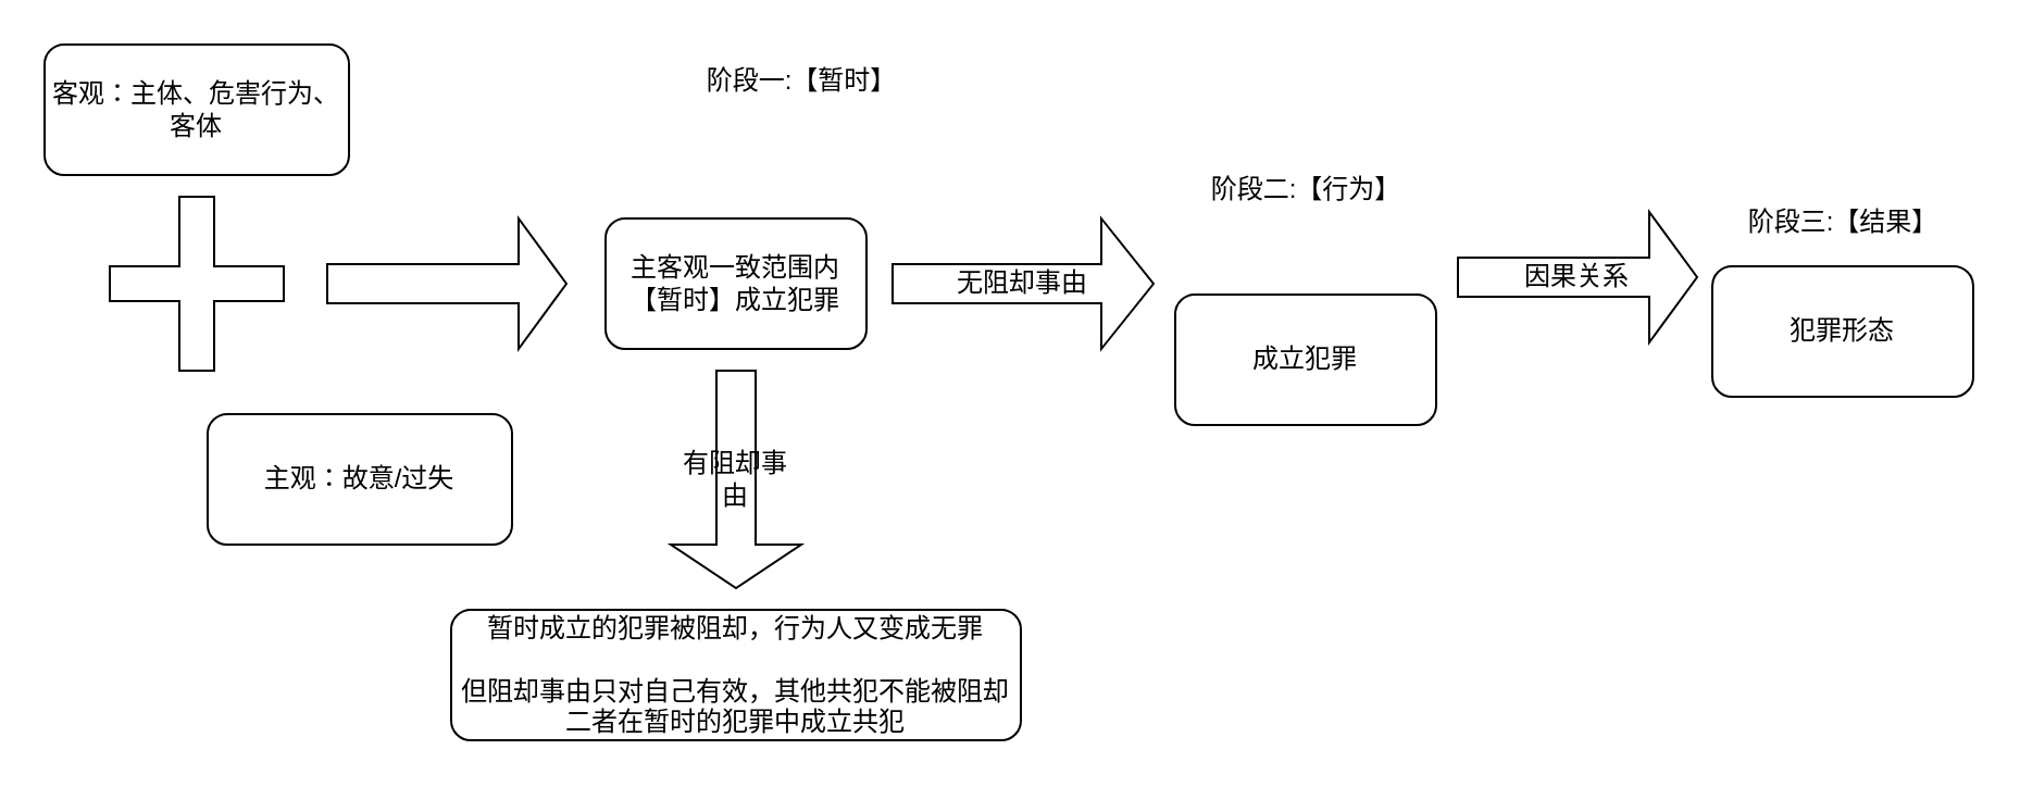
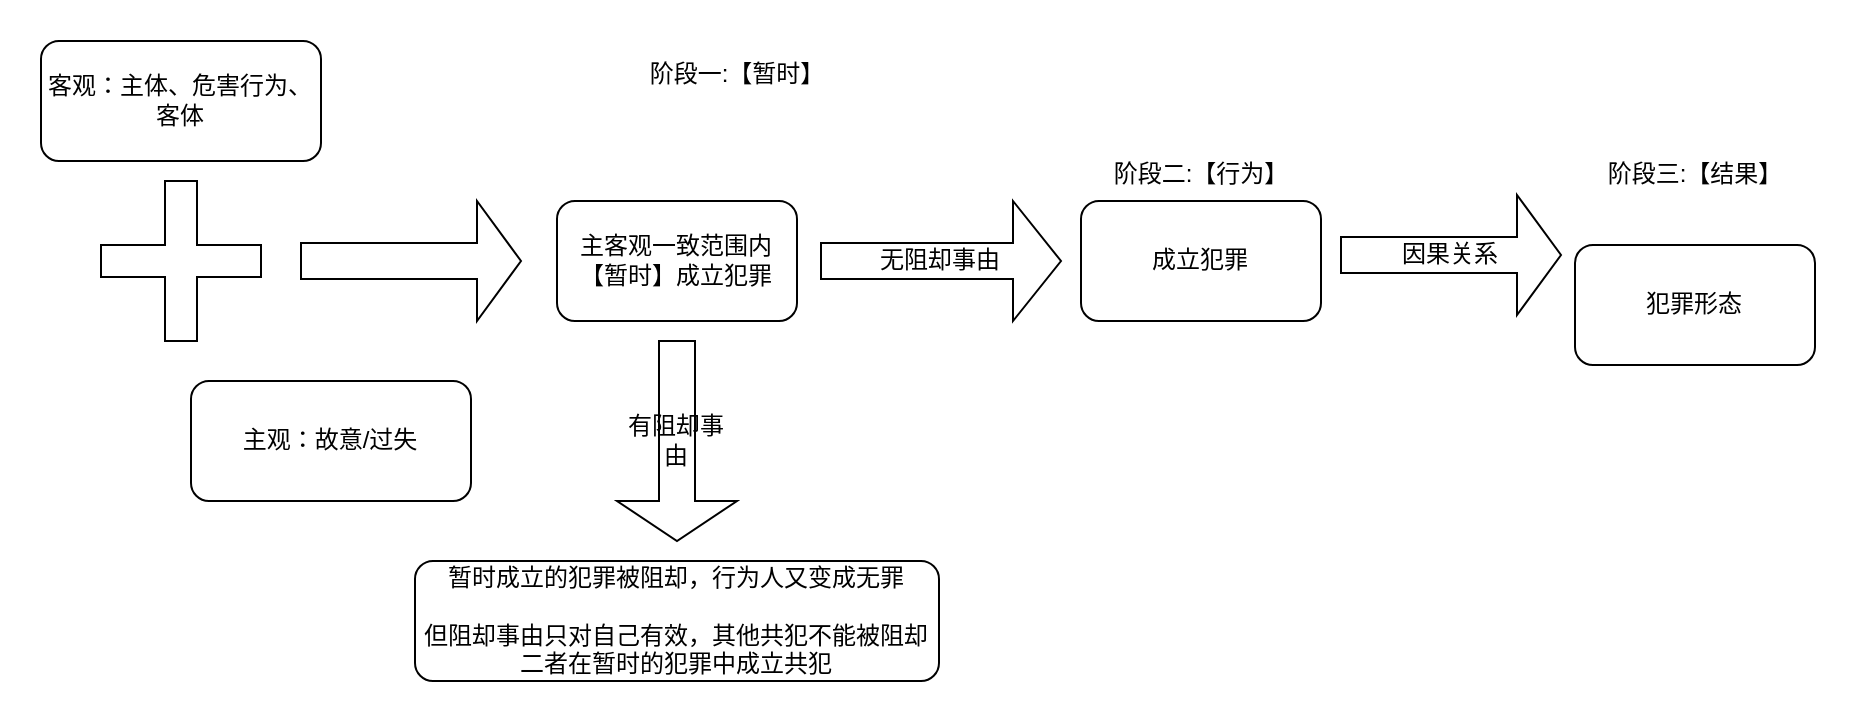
  <mxCell id="0" />
  <mxCell id="1" parent="0" />
  <mxCell id="2" value="客观：主体、危害行为、客体" style="rounded=1;whiteSpace=wrap;html=1;" vertex="1" parent="1"><mxGeometry x="20" y="20" width="140" height="60" as="geometry" /></mxCell>
  <mxCell id="3" value="主观：故意/过失" style="rounded=1;whiteSpace=wrap;html=1;" vertex="1" parent="1"><mxGeometry x="95" y="190" width="140" height="60" as="geometry" /></mxCell>
  <mxCell id="4" value="" style="shape=cross;whiteSpace=wrap;html=1;" vertex="1" parent="1"><mxGeometry x="50" y="90" width="80" height="80" as="geometry" /></mxCell>
  <mxCell id="5" value="" style="shape=singleArrow;whiteSpace=wrap;html=1;" vertex="1" parent="1"><mxGeometry x="150" y="100" width="110" height="60" as="geometry" /></mxCell>
  <mxCell id="6" value="主客观一致范围内【暂时】成立犯罪" style="rounded=1;whiteSpace=wrap;html=1;" vertex="1" parent="1"><mxGeometry x="278" y="100" width="120" height="60" as="geometry" /></mxCell>
  <mxCell id="7" value="阶段一:【暂时】" style="text;html=1;align=center;verticalAlign=middle;resizable=0;points=[];autosize=1;" vertex="1" parent="1"><mxGeometry x="318" y="27" width="100" height="20" as="geometry" /></mxCell>
  <mxCell id="8" value="无阻却事由" style="shape=singleArrow;whiteSpace=wrap;html=1;" vertex="1" parent="1"><mxGeometry x="410" y="100" width="120" height="60" as="geometry" /></mxCell>
  <mxCell id="9" value="有阻却事由" style="shape=singleArrow;direction=south;whiteSpace=wrap;html=1;" vertex="1" parent="1"><mxGeometry x="308" y="170" width="60" height="100" as="geometry" /></mxCell>
  <mxCell id="10" value="暂时成立的犯罪被阻却，行为人又变成无罪&lt;br&gt;&lt;br&gt;但阻却事由只对自己有效，其他共犯不能被阻却&lt;br&gt;二者在暂时的犯罪中成立共犯" style="rounded=1;whiteSpace=wrap;html=1;" vertex="1" parent="1"><mxGeometry x="207" y="280" width="262" height="60" as="geometry" /></mxCell>
- <mxCell id="11" value="成立犯罪" style="rounded=1;whiteSpace=wrap;html=1;" vertex="1" parent="1"><mxGeometry x="540" y="135" width="120" height="60" as="geometry" /></mxCell>
+ <mxCell id="11" value="成立犯罪" style="rounded=1;whiteSpace=wrap;html=1;" vertex="1" parent="1"><mxGeometry x="540" y="100" width="120" height="60" as="geometry" /></mxCell>
  <mxCell id="12" value="阶段二:【行为】" style="text;html=1;align=center;verticalAlign=middle;resizable=0;points=[];autosize=1;" vertex="1" parent="1"><mxGeometry x="550" y="77" width="100" height="20" as="geometry" /></mxCell>
  <mxCell id="13" value="因果关系" style="shape=singleArrow;whiteSpace=wrap;html=1;" vertex="1" parent="1"><mxGeometry x="670" y="97" width="110" height="60" as="geometry" /></mxCell>
  <mxCell id="14" value="犯罪形态" style="rounded=1;whiteSpace=wrap;html=1;" vertex="1" parent="1"><mxGeometry x="787" y="122" width="120" height="60" as="geometry" /></mxCell>
- <mxCell id="15" value="阶段三:【结果】" style="text;html=1;align=center;verticalAlign=middle;resizable=0;points=[];autosize=1;" vertex="1" parent="1"><mxGeometry x="797" y="92" width="100" height="20" as="geometry" /></mxCell>
+ <mxCell id="15" value="阶段三:【结果】" style="text;html=1;align=center;verticalAlign=middle;resizable=0;points=[];autosize=1;" vertex="1" parent="1"><mxGeometry x="797" y="77" width="100" height="20" as="geometry" /></mxCell>
